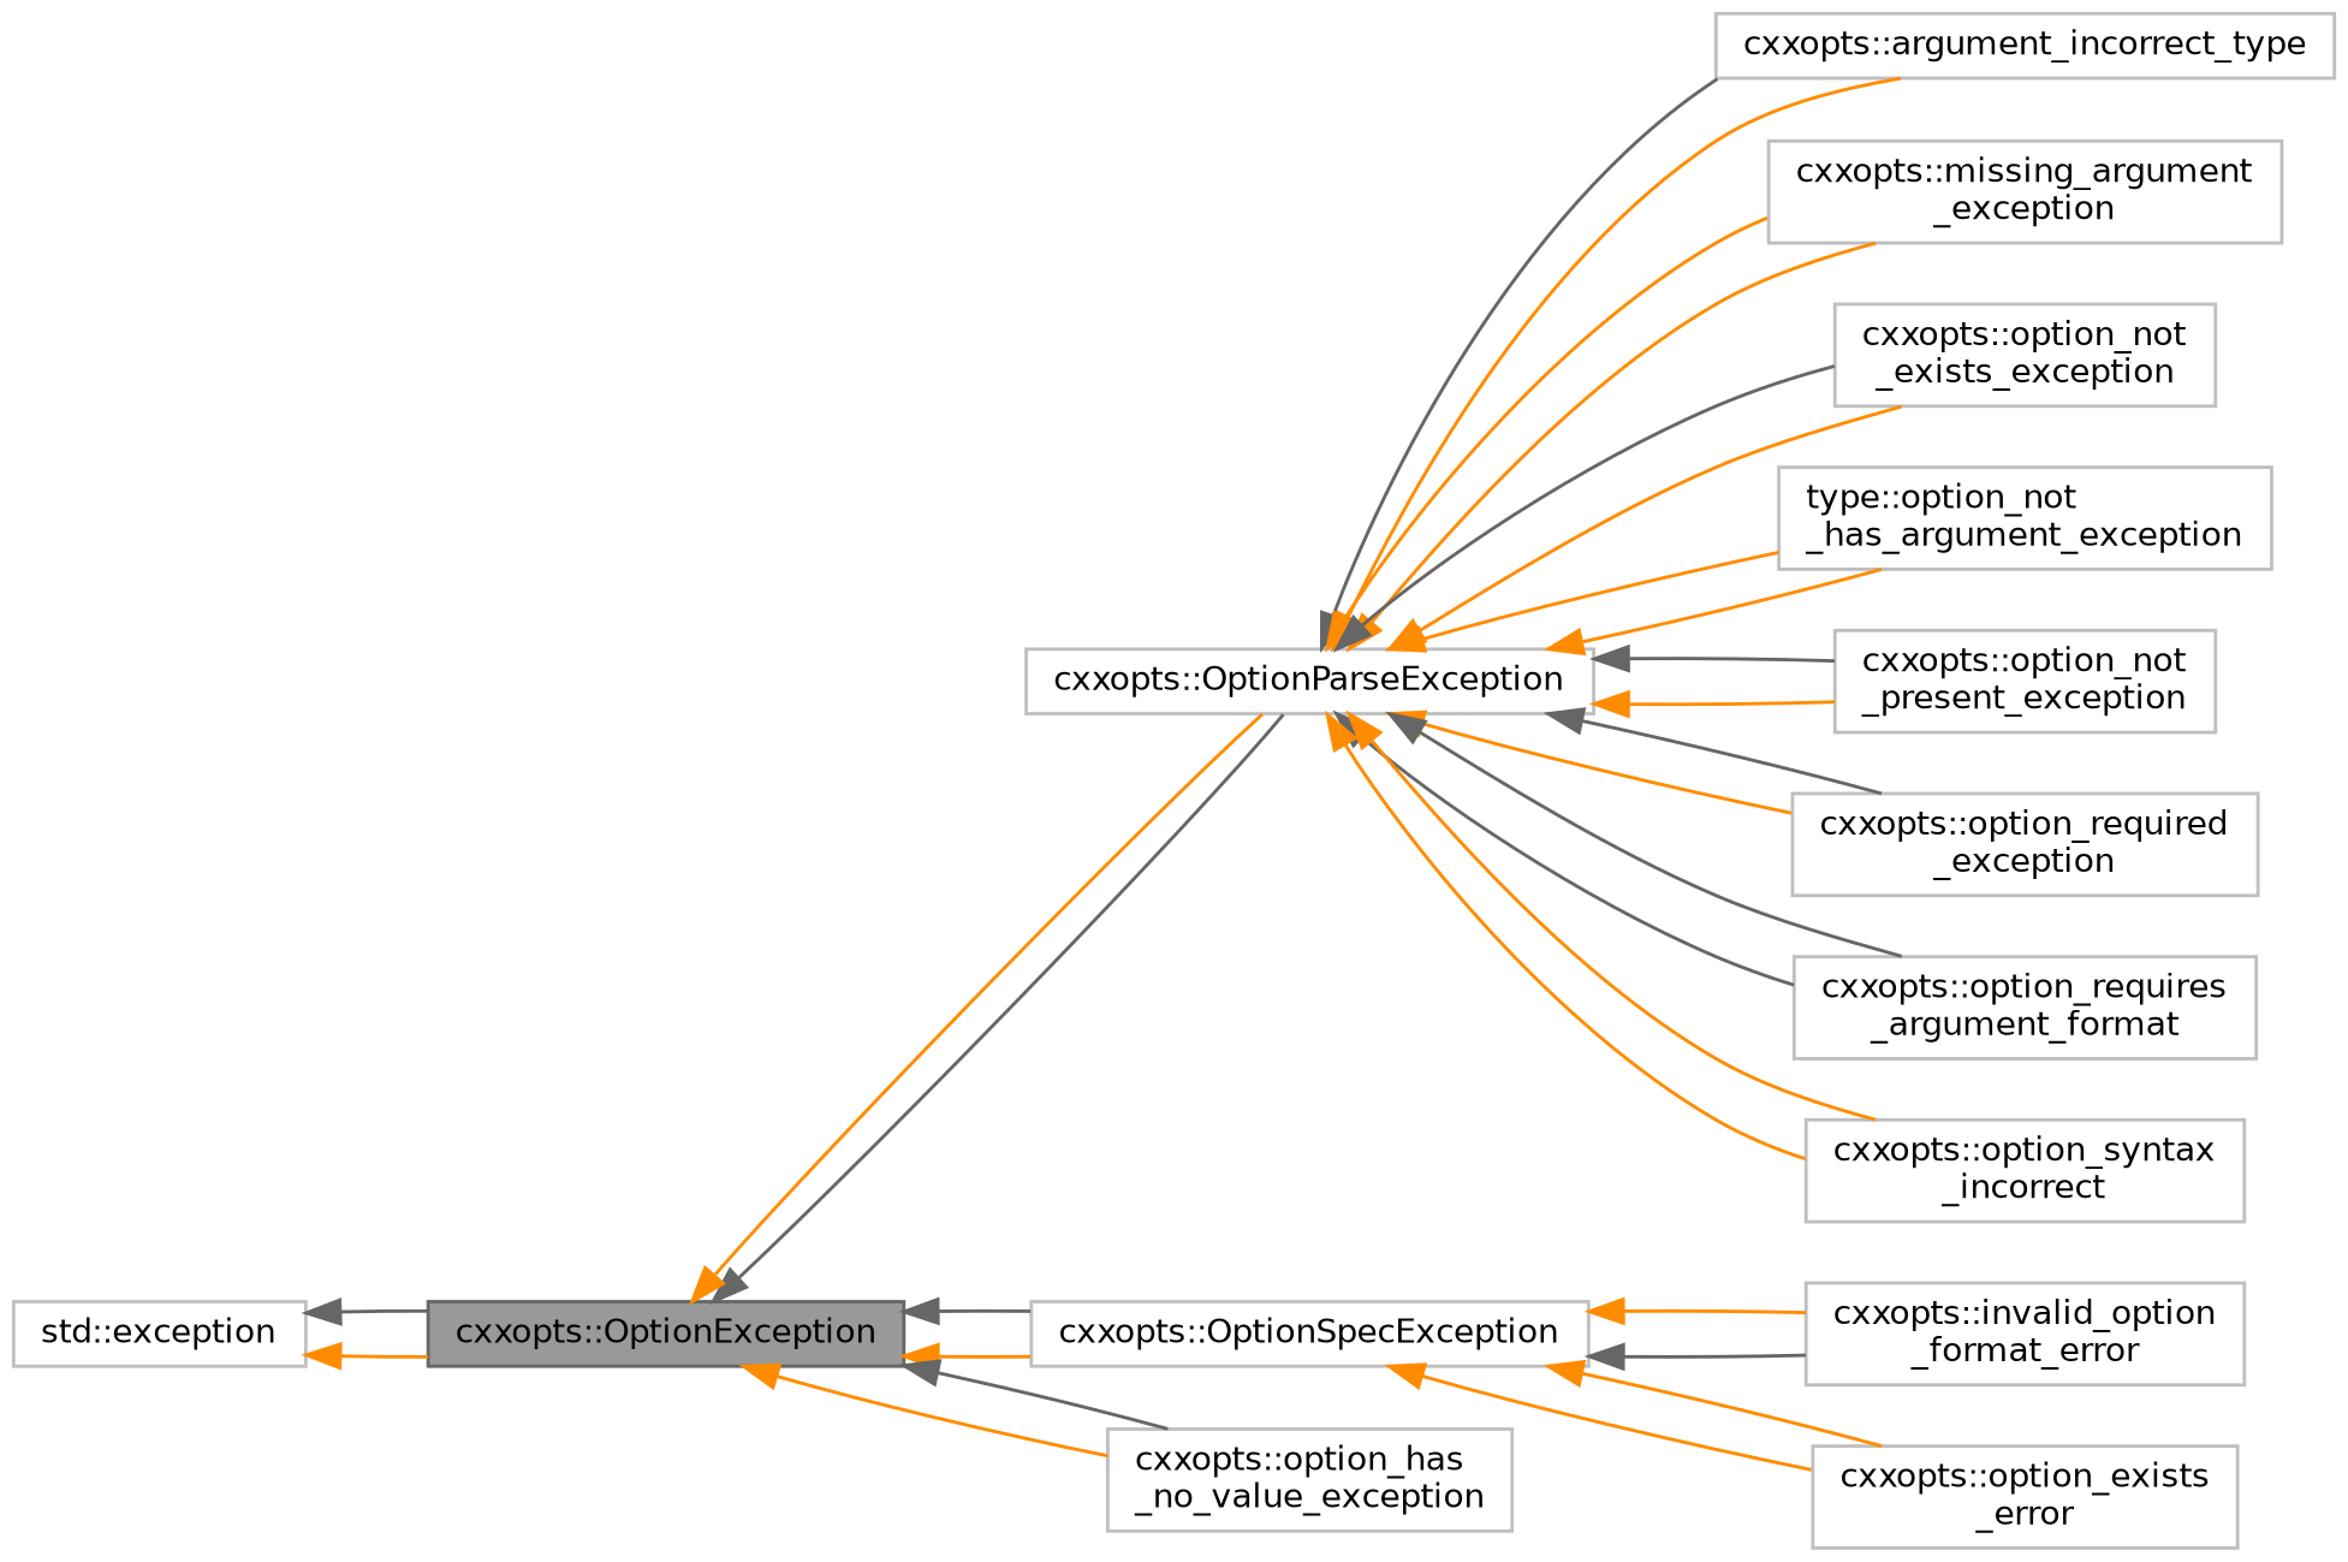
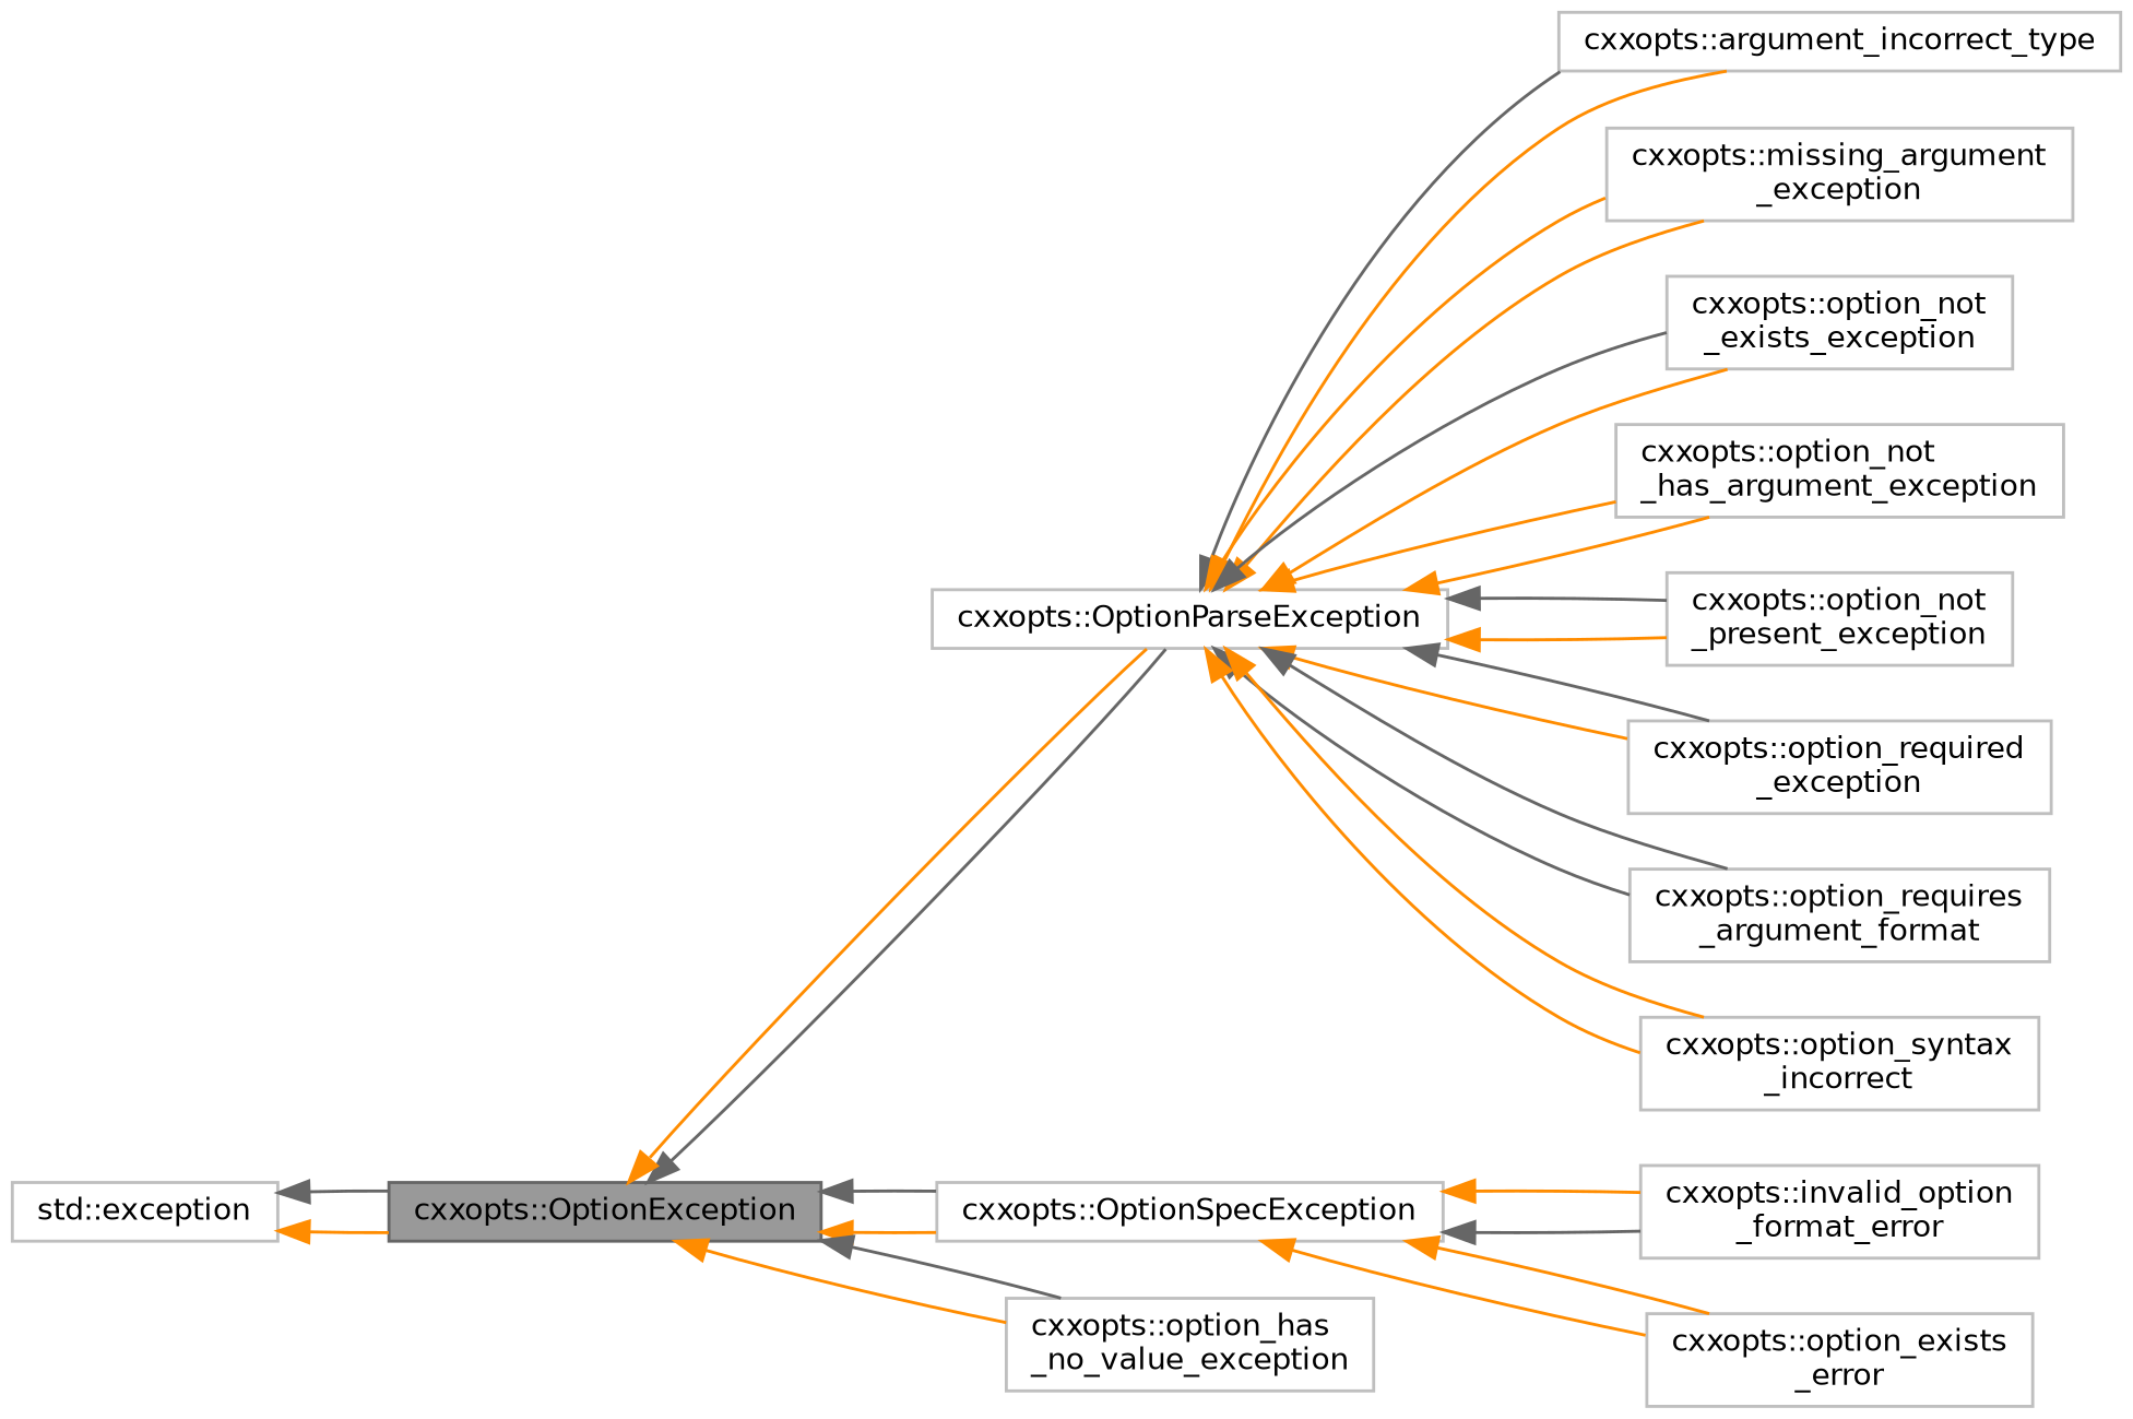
  digraph {
    rankdir=LR
    node [color=grey75 fillcolor=white fontname=Helvetica fontsize=10 shape=box style=filled]
    edge [color=darkorange dir=back fontname=Helvetica fontsize=10 labelfontname=Helvetica labelfontsize=10 style=solid]
    n1 [color=gray40 fillcolor=grey60 fontcolor=black height=0.2 label="cxxopts::OptionException" width=0.4]
    n2 [height=0.2 label="cxxopts::OptionParseException" width=0.4]
    n3 [height=0.2 label="cxxopts::OptionSpecException" width=0.4]
    n4 [height=0.2 label="cxxopts::option_has\l_no_value_exception" width=0.4]
    n5 [height=0.2 label="cxxopts::argument_incorrect_type" width=0.4]
    n6 [height=0.2 label="cxxopts::missing_argument\l_exception" width=0.4]
    n7 [height=0.2 label="cxxopts::option_not\l_exists_exception" width=0.4]
-   n8 [height=0.2 label="type::option_not\l_has_argument_exception" width=0.4]
+   n8 [height=0.2 label="cxxopts::option_not\l_has_argument_exception" width=0.4]
    n9 [height=0.2 label="cxxopts::option_not\l_present_exception" width=0.4]
    n10 [height=0.2 label="cxxopts::option_required\l_exception" width=0.4]
    n11 [height=0.2 label="cxxopts::option_requires\l_argument_format" width=0.4]
    n12 [height=0.2 label="cxxopts::option_syntax\l_incorrect" width=0.4]
    n13 [height=0.2 label="cxxopts::invalid_option\l_format_error" width=0.4]
    n14 [height=0.2 label="cxxopts::option_exists\l_error" width=0.4]
    n15 [height=0.2 label="std::exception" width=0.4]
    n1 -> n2 [color=gray40]
    n1 -> n2
    n1 -> n3
    n1 -> n3 [color=gray40]
    n1 -> n4
    n1 -> n4 [color=gray40]
    n2 -> n5
    n2 -> n5 [color=gray40]
    n2 -> n6
    n2 -> n6
    n2 -> n7
    n2 -> n7 [color=gray40]
    n2 -> n8
    n2 -> n8
    n2 -> n9
    n2 -> n9 [color=gray40]
    n2 -> n10
    n2 -> n10 [color=gray40]
    n2 -> n11 [color=gray40]
    n2 -> n11 [color=gray40]
    n2 -> n12
    n2 -> n12
    n3 -> n13 [color=gray40]
    n3 -> n13
    n3 -> n14
    n3 -> n14
    n15 -> n1
    n15 -> n1 [color=gray40]
  }
